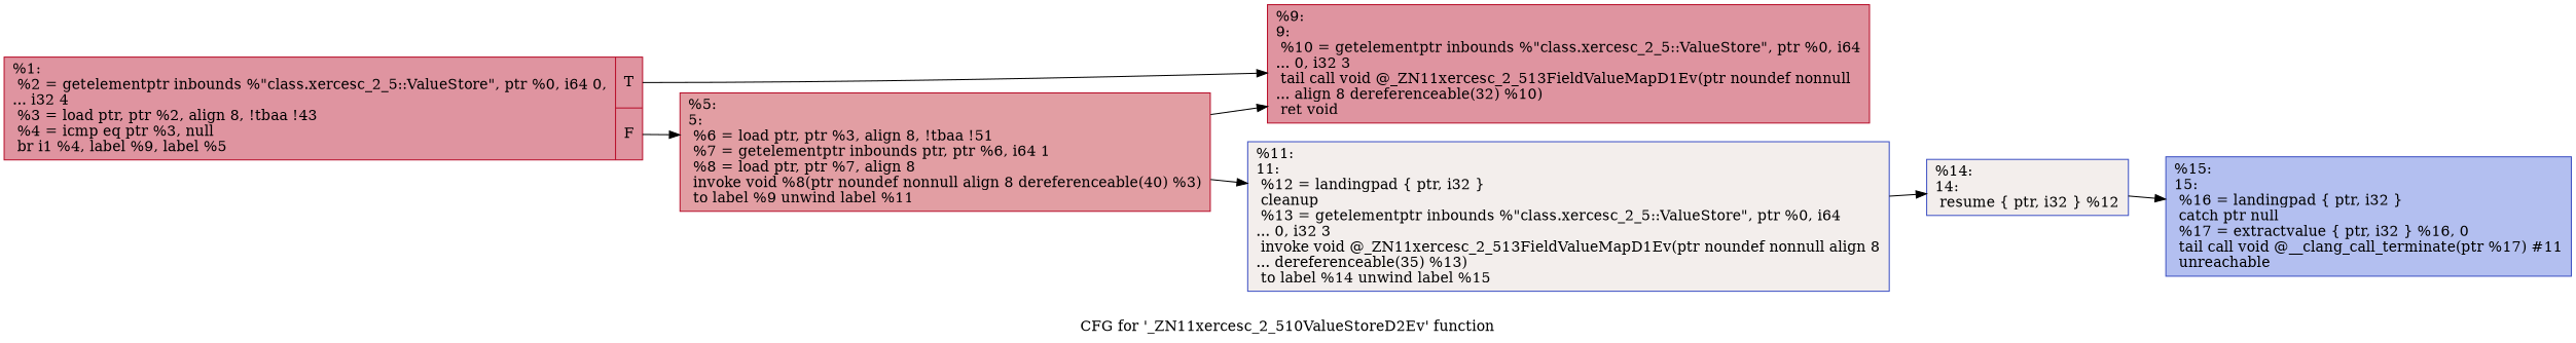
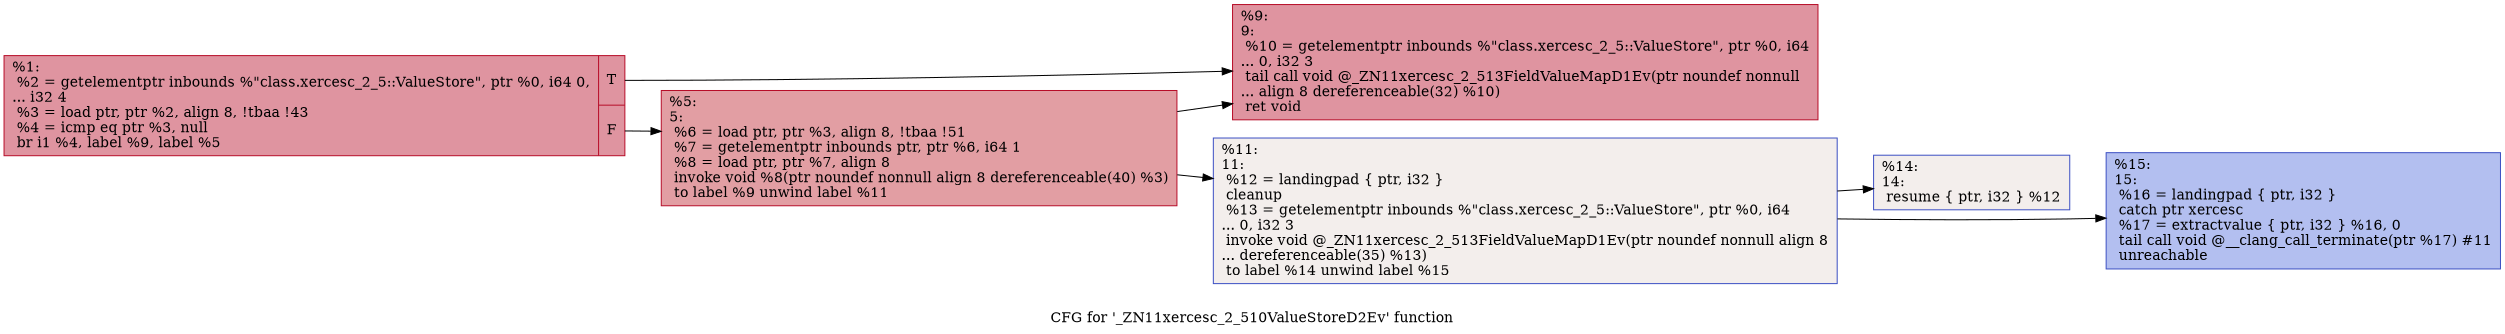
  digraph {
    label="CFG for '_ZN11xercesc_2_510ValueStoreD2Ev' function"
    rankdir=LR
    node [color="#b70d28ff" fillcolor="#b70d2870" shape=record style=filled]
    n1 [label="{%1:\l  %2 = getelementptr inbounds %\"class.xercesc_2_5::ValueStore\", ptr %0, i64 0,\l... i32 4\l  %3 = load ptr, ptr %2, align 8, !tbaa !43\l  %4 = icmp eq ptr %3, null\l  br i1 %4, label %9, label %5\l|{<s0>T|<s1>F}}"]
    n2 [label="{%9:\l9:                                                \l  %10 = getelementptr inbounds %\"class.xercesc_2_5::ValueStore\", ptr %0, i64\l... 0, i32 3\l  tail call void @_ZN11xercesc_2_513FieldValueMapD1Ev(ptr noundef nonnull\l... align 8 dereferenceable(32) %10)\l  ret void\l}"]
    n3 [fillcolor="#be242e70" label="{%5:\l5:                                                \l  %6 = load ptr, ptr %3, align 8, !tbaa !51\l  %7 = getelementptr inbounds ptr, ptr %6, i64 1\l  %8 = load ptr, ptr %7, align 8\l  invoke void %8(ptr noundef nonnull align 8 dereferenceable(40) %3)\l          to label %9 unwind label %11\l}"]
    n4 [color="#3d50c3ff" fillcolor="#e3d9d370" label="{%11:\l11:                                               \l  %12 = landingpad \{ ptr, i32 \}\l          cleanup\l  %13 = getelementptr inbounds %\"class.xercesc_2_5::ValueStore\", ptr %0, i64\l... 0, i32 3\l  invoke void @_ZN11xercesc_2_513FieldValueMapD1Ev(ptr noundef nonnull align 8\l... dereferenceable(35) %13)\l          to label %14 unwind label %15\l}"]
    n5 [color="#3d50c3ff" fillcolor="#e3d9d370" label="{%14:\l14:                                               \l  resume \{ ptr, i32 \} %12\l}"]
-   n6 [color="#3d50c3ff" fillcolor="#536edd70" label="{%15:\l15:                                               \l  %16 = landingpad \{ ptr, i32 \}\l          catch ptr null\l  %17 = extractvalue \{ ptr, i32 \} %16, 0\l  tail call void @__clang_call_terminate(ptr %17) #11\l  unreachable\l}"]
+   n6 [color="#3d50c3ff" fillcolor="#536edd70" label="{%15:\l15:                                               \l  %16 = landingpad \{ ptr, i32 \}\l          catch ptr xercesc\l  %17 = extractvalue \{ ptr, i32 \} %16, 0\l  tail call void @__clang_call_terminate(ptr %17) #11\l  unreachable\l}"]
    n1 -> n2 [tailport=s0]
    n1 -> n3 [tailport=s1]
    n3 -> n2
    n3 -> n4
    n4 -> n5
-   n5 -> n6
+   n4 -> n6
  }
